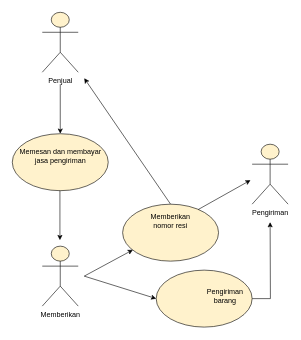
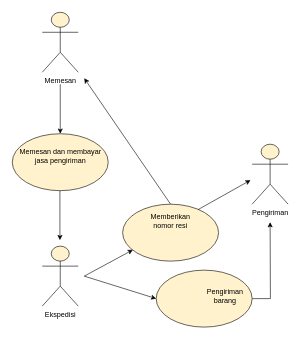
  <mxCell id="0" />
  <mxCell id="1" parent="0" />
- <mxCell id="2" value="Penjual" style="shape=umlActor;verticalLabelPosition=bottom;verticalAlign=top;html=1;outlineConnect=0;fillColor=#fff2cc;strokeColor=#000000;" parent="1" vertex="1"><mxGeometry x="70" y="20" width="60" height="100" as="geometry" /></mxCell>
+ <mxCell id="2" value="Memesan" style="shape=umlActor;verticalLabelPosition=bottom;verticalAlign=top;html=1;outlineConnect=0;fillColor=#fff2cc;strokeColor=#000000;" parent="1" vertex="1"><mxGeometry x="70" y="20" width="60" height="100" as="geometry" /></mxCell>
  <mxCell id="3" value="&lt;div style=&quot;&quot;&gt;&lt;br&gt;&lt;/div&gt;" style="ellipse;whiteSpace=wrap;html=1;align=center;fillColor=#fff2cc;strokeColor=#000000;" parent="1" vertex="1"><mxGeometry x="20" y="222.5" width="160" height="95" as="geometry" /></mxCell>
- <mxCell id="4" value="Memberikan" style="shape=umlActor;verticalLabelPosition=bottom;verticalAlign=top;html=1;outlineConnect=0;fillColor=#fff2cc;strokeColor=#000000;" vertex="1" parent="1"><mxGeometry x="70" y="410" width="60" height="100" as="geometry" /></mxCell>
+ <mxCell id="4" value="Ekspedisi" style="shape=umlActor;verticalLabelPosition=bottom;verticalAlign=top;html=1;outlineConnect=0;fillColor=#fff2cc;strokeColor=#000000;" vertex="1" parent="1"><mxGeometry x="70" y="410" width="60" height="100" as="geometry" /></mxCell>
  <mxCell id="5" value="Memesan dan membayar jasa pengiriman" style="text;html=1;strokeColor=none;fillColor=none;align=center;verticalAlign=middle;whiteSpace=wrap;rounded=0;" vertex="1" parent="1"><mxGeometry x="27.5" y="245" width="145" height="30" as="geometry" /></mxCell>
  <mxCell id="6" value="Pengiriman" style="shape=umlActor;verticalLabelPosition=bottom;verticalAlign=top;html=1;outlineConnect=0;fillColor=#fff2cc;strokeColor=#000000;" vertex="1" parent="1"><mxGeometry x="420" y="240" width="60" height="100" as="geometry" /></mxCell>
  <mxCell id="7" value="" style="endArrow=classic;html=1;rounded=0;entryX=0.5;entryY=0;entryDx=0;entryDy=0;" edge="1" parent="1" target="3"><mxGeometry width="50" height="50" relative="1" as="geometry"><mxPoint x="100" y="140" as="sourcePoint" /><mxPoint x="300" y="270" as="targetPoint" /></mxGeometry></mxCell>
  <mxCell id="8" value="" style="endArrow=classic;html=1;rounded=0;entryX=0.5;entryY=0;entryDx=0;entryDy=0;" edge="1" parent="1"><mxGeometry width="50" height="50" relative="1" as="geometry"><mxPoint x="99.44" y="317.5" as="sourcePoint" /><mxPoint x="99.44" y="400" as="targetPoint" /></mxGeometry></mxCell>
  <mxCell id="9" value="&lt;div style=&quot;&quot;&gt;&lt;br&gt;&lt;/div&gt;" style="ellipse;whiteSpace=wrap;html=1;align=center;fillColor=#fff2cc;strokeColor=#000000;" vertex="1" parent="1"><mxGeometry x="204" y="340" width="160" height="95" as="geometry" /></mxCell>
  <mxCell id="10" value="Memberikan nomor resi" style="text;html=1;strokeColor=none;fillColor=none;align=center;verticalAlign=middle;whiteSpace=wrap;rounded=0;" vertex="1" parent="1"><mxGeometry x="254" y="352.5" width="60" height="30" as="geometry" /></mxCell>
  <mxCell id="11" value="" style="endArrow=classic;html=1;rounded=0;entryX=0.107;entryY=0.802;entryDx=0;entryDy=0;entryPerimeter=0;" edge="1" parent="1" target="9"><mxGeometry width="50" height="50" relative="1" as="geometry"><mxPoint x="140" y="460" as="sourcePoint" /><mxPoint x="300" y="260" as="targetPoint" /></mxGeometry></mxCell>
  <mxCell id="12" value="" style="endArrow=classic;html=1;rounded=0;entryX=0;entryY=1;entryDx=0;entryDy=0;" edge="1" parent="1"><mxGeometry width="50" height="50" relative="1" as="geometry"><mxPoint x="330" y="348.97" as="sourcePoint" /><mxPoint x="417.327" y="299.995" as="targetPoint" /></mxGeometry></mxCell>
  <mxCell id="13" value="" style="endArrow=classic;html=1;rounded=0;exitX=0.5;exitY=0;exitDx=0;exitDy=0;" edge="1" parent="1" source="9"><mxGeometry width="50" height="50" relative="1" as="geometry"><mxPoint x="270" y="170" as="sourcePoint" /><mxPoint x="140" y="130" as="targetPoint" /></mxGeometry></mxCell>
  <mxCell id="14" style="edgeStyle=orthogonalEdgeStyle;rounded=0;orthogonalLoop=1;jettySize=auto;html=1;exitX=1;exitY=0.5;exitDx=0;exitDy=0;" edge="1" parent="1" source="15"><mxGeometry relative="1" as="geometry"><mxPoint x="450" y="370" as="targetPoint" /></mxGeometry></mxCell>
  <mxCell id="15" value="&lt;div style=&quot;&quot;&gt;&lt;br&gt;&lt;/div&gt;" style="ellipse;whiteSpace=wrap;html=1;align=center;fillColor=#fff2cc;strokeColor=#000000;" vertex="1" parent="1"><mxGeometry x="260" y="450" width="160" height="95" as="geometry" /></mxCell>
  <mxCell id="16" value="Pengiriman barang" style="text;html=1;strokeColor=none;fillColor=none;align=center;verticalAlign=middle;whiteSpace=wrap;rounded=0;" vertex="1" parent="1"><mxGeometry x="345" y="477.5" width="60" height="30" as="geometry" /></mxCell>
  <mxCell id="17" value="" style="endArrow=classic;html=1;rounded=0;entryX=0;entryY=0.5;entryDx=0;entryDy=0;" edge="1" parent="1" target="15"><mxGeometry width="50" height="50" relative="1" as="geometry"><mxPoint x="140" y="460" as="sourcePoint" /><mxPoint x="281.12" y="436.19" as="targetPoint" /></mxGeometry></mxCell>
